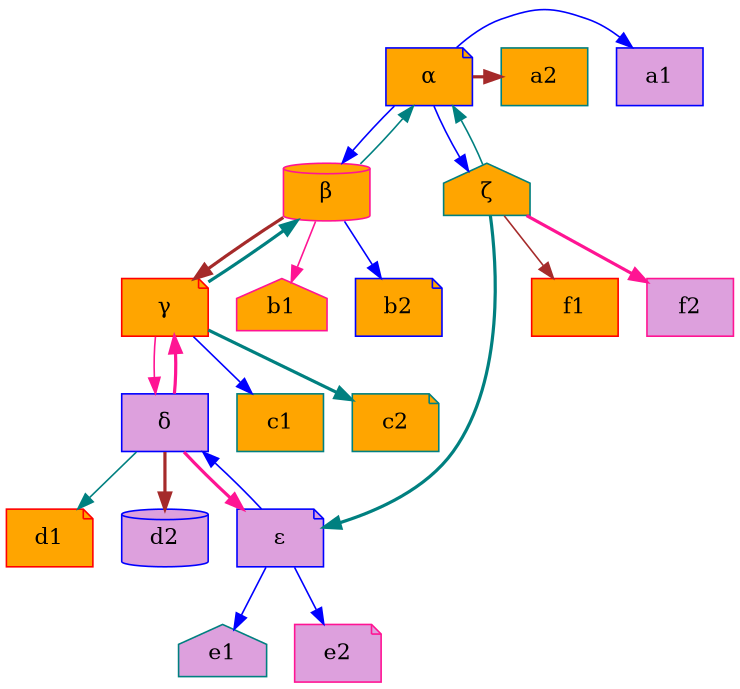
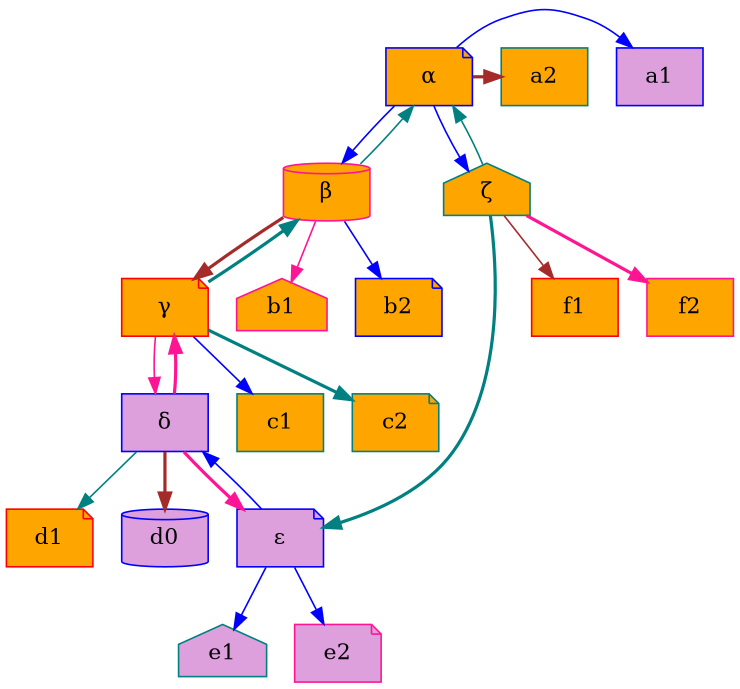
  digraph {
    node [color=blue fillcolor=orange shape=note style=filled]
    edge [color=blue style=solid]
    n1 [label="&alpha;"]
    a1 [fillcolor=plum shape=box]
    a2 [color=teal shape=box]
    n4 [color=deeppink label="&beta;" shape=cylinder]
    n5 [color=teal label="&zeta;" shape=house]
    n6 [color=red label="&gamma;"]
    b1 [color=deeppink shape=house]
    b2
    n9 [fillcolor=plum label="&epsilon;"]
    f1 [color=red shape=box]
-   f2 [color=deeppink fillcolor=plum shape=box]
+   f2 [color=deeppink shape=box]
    n12 [fillcolor=plum label="&delta;" shape=box]
    c1 [color=teal shape=box]
    c2 [color=teal]
    d1 [color=red]
-   d2 [fillcolor=plum shape=cylinder]
+   d2 [fillcolor=plum shape=cylinder label=d0]
    e1 [color=teal fillcolor=plum shape=house]
    e2 [color=deeppink fillcolor=plum]
    subgraph sub_1 {
      rank=same
      n1
      a1
      a2
    }
    n1 -> a1
    n1 -> a2 [color=brown style=bold]
    n1 -> n4
    n1 -> n5
    n4 -> n1 [color=teal]
    n4 -> n6 [color=brown style=bold]
    n4 -> b1 [color=deeppink]
    n4 -> b2
    n5 -> n1 [color=teal]
    n5 -> n9 [color=teal style=bold]
    n5 -> f1 [color=brown]
    n5 -> f2 [color=deeppink style=bold]
    n6 -> n4 [color=teal style=bold]
    n6 -> n12 [color=deeppink]
    n6 -> c1
    n6 -> c2 [color=teal style=bold]
    n9 -> n12
    n9 -> e1
    n9 -> e2
    n12 -> n6 [color=deeppink style=bold]
    n12 -> n9 [color=deeppink style=bold]
    n12 -> d1 [color=teal]
    n12 -> d2 [color=brown style=bold]
  }
